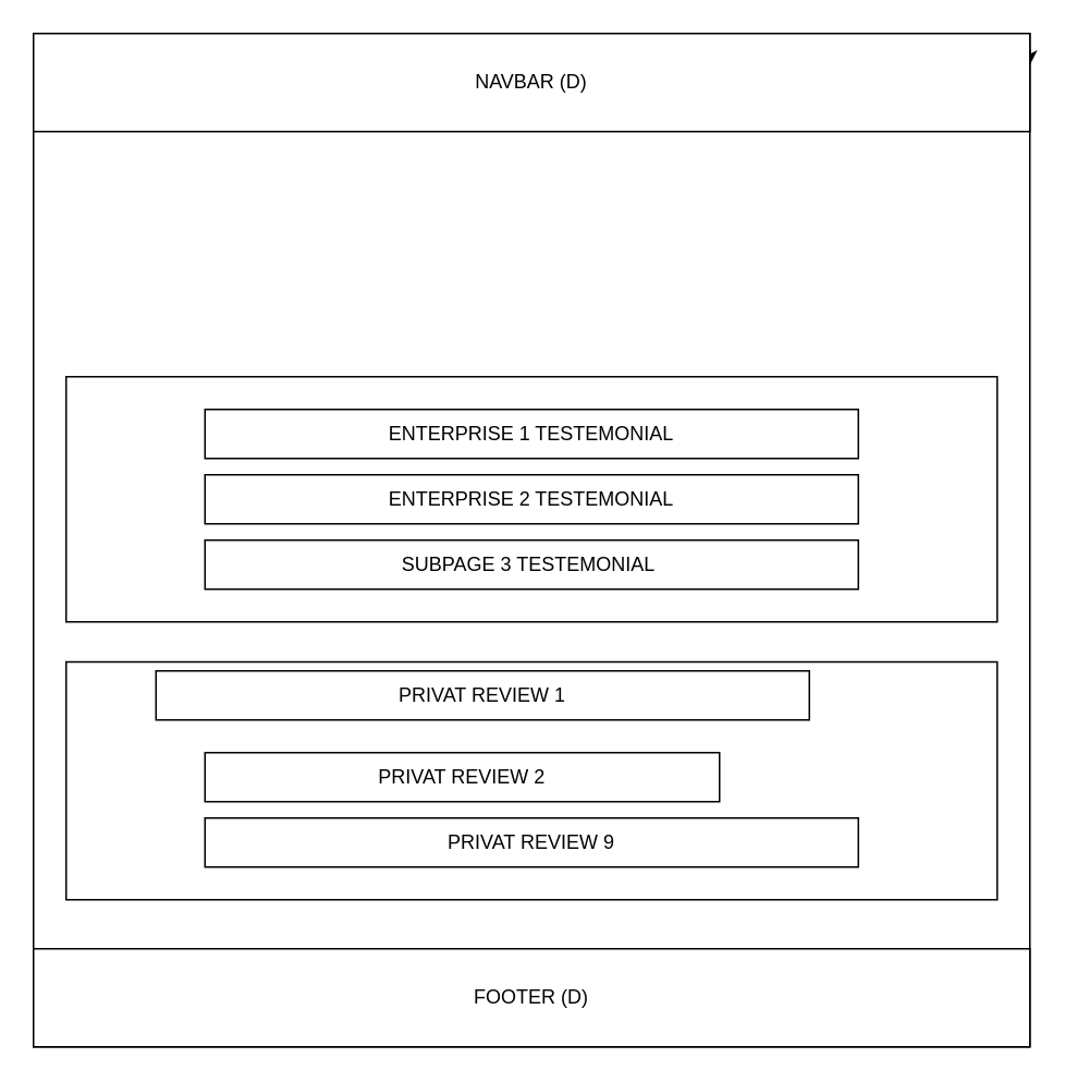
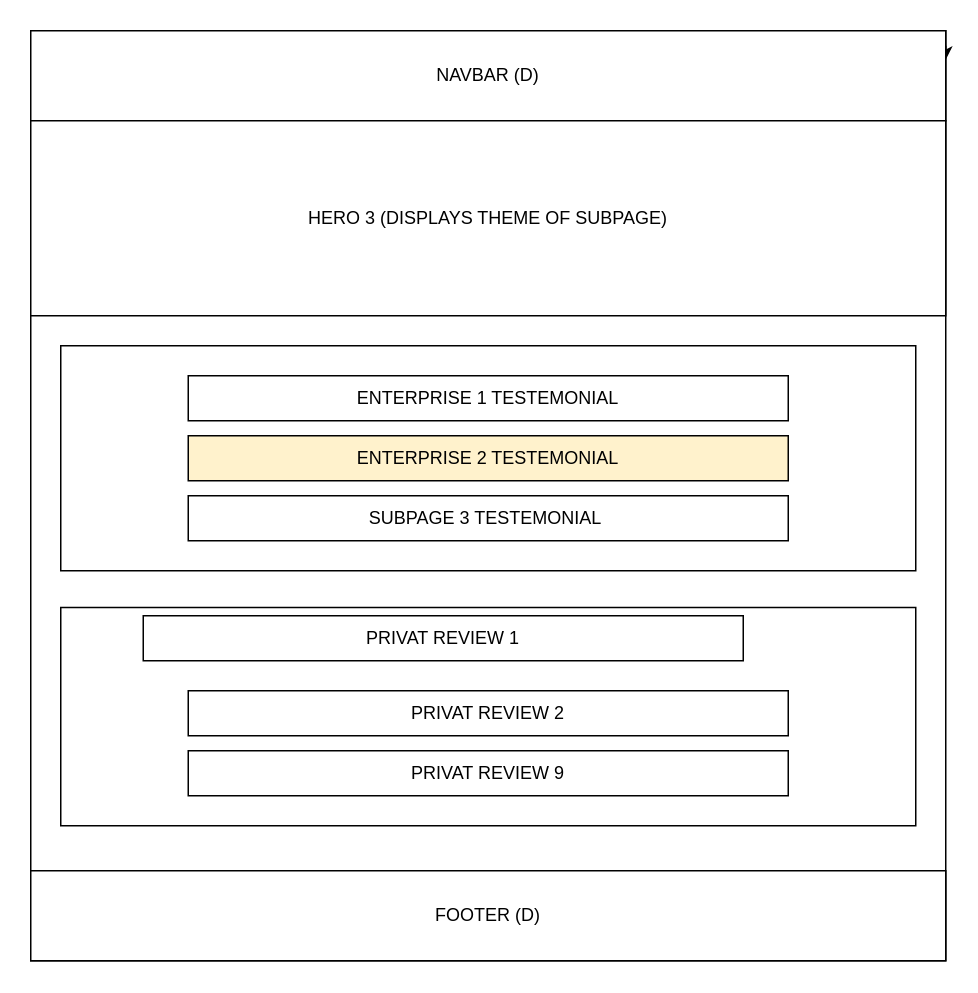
  <mxCell id="0" />
  <mxCell id="1" parent="0" />
  <mxCell id="2" style="edgeStyle=none;html=1;exitX=1;exitY=0.5;exitDx=0;exitDy=0;" edge="1" parent="1"><mxGeometry relative="1" as="geometry"><mxPoint x="630" y="30" as="sourcePoint" /><mxPoint x="630" y="39.412" as="targetPoint" /></mxGeometry></mxCell>
  <mxCell id="3" value="" style="rounded=0;whiteSpace=wrap;html=1;" vertex="1" parent="1"><mxGeometry x="20" y="20" width="610" height="620" as="geometry" /></mxCell>
  <mxCell id="4" value="NAVBAR (D)" style="rounded=0;whiteSpace=wrap;html=1;" vertex="1" parent="1"><mxGeometry x="20" y="20" width="610" height="60" as="geometry" /></mxCell>
+ <mxCell id="5" value="HERO 3 (DISPLAYS THEME OF SUBPAGE)" style="rounded=0;whiteSpace=wrap;html=1;" vertex="1" parent="1"><mxGeometry x="20" y="80" width="610" height="130" as="geometry" /></mxCell>
  <mxCell id="6" value="" style="rounded=0;whiteSpace=wrap;html=1;" vertex="1" parent="1"><mxGeometry x="40" y="230" width="570" height="150" as="geometry" /></mxCell>
  <mxCell id="7" value="" style="rounded=0;whiteSpace=wrap;html=1;" vertex="1" parent="1"><mxGeometry x="40" y="404.5" width="570" height="145.5" as="geometry" /></mxCell>
  <mxCell id="8" value="FOOTER (D)" style="rounded=0;whiteSpace=wrap;html=1;" vertex="1" parent="1"><mxGeometry x="20" y="580" width="610" height="60" as="geometry" /></mxCell>
  <mxCell id="9" value="ENTERPRISE 1 TESTEMONIAL" style="rounded=0;whiteSpace=wrap;html=1;" vertex="1" parent="1"><mxGeometry x="125" y="250" width="400" height="30" as="geometry" /></mxCell>
- <mxCell id="10" value="ENTERPRISE 2 TESTEMONIAL" style="rounded=0;whiteSpace=wrap;html=1;" vertex="1" parent="1"><mxGeometry x="125" y="290" width="400" height="30" as="geometry" /></mxCell>
+ <mxCell id="10" value="ENTERPRISE 2 TESTEMONIAL" style="rounded=0;whiteSpace=wrap;html=1;fillColor=#fff2cc;" vertex="1" parent="1"><mxGeometry x="125" y="290" width="400" height="30" as="geometry" /></mxCell>
  <mxCell id="11" value="SUBPAGE 3 TESTEMONIAL&amp;nbsp;" style="rounded=0;whiteSpace=wrap;html=1;" vertex="1" parent="1"><mxGeometry x="125" y="330" width="400" height="30" as="geometry" /></mxCell>
  <mxCell id="12" value="PRIVAT REVIEW 1" style="rounded=0;whiteSpace=wrap;html=1;" vertex="1" parent="1"><mxGeometry x="95" y="410" width="400" height="30" as="geometry" /></mxCell>
- <mxCell id="13" value="PRIVAT REVIEW 2" style="rounded=0;whiteSpace=wrap;html=1;" vertex="1" parent="1"><mxGeometry x="125" y="460" width="315" height="30" as="geometry" /></mxCell>
+ <mxCell id="13" value="PRIVAT REVIEW 2" style="rounded=0;whiteSpace=wrap;html=1;" vertex="1" parent="1"><mxGeometry x="125" y="460" width="400" height="30" as="geometry" /></mxCell>
  <mxCell id="14" value="PRIVAT REVIEW 9" style="rounded=0;whiteSpace=wrap;html=1;" vertex="1" parent="1"><mxGeometry x="125" y="500" width="400" height="30" as="geometry" /></mxCell>
